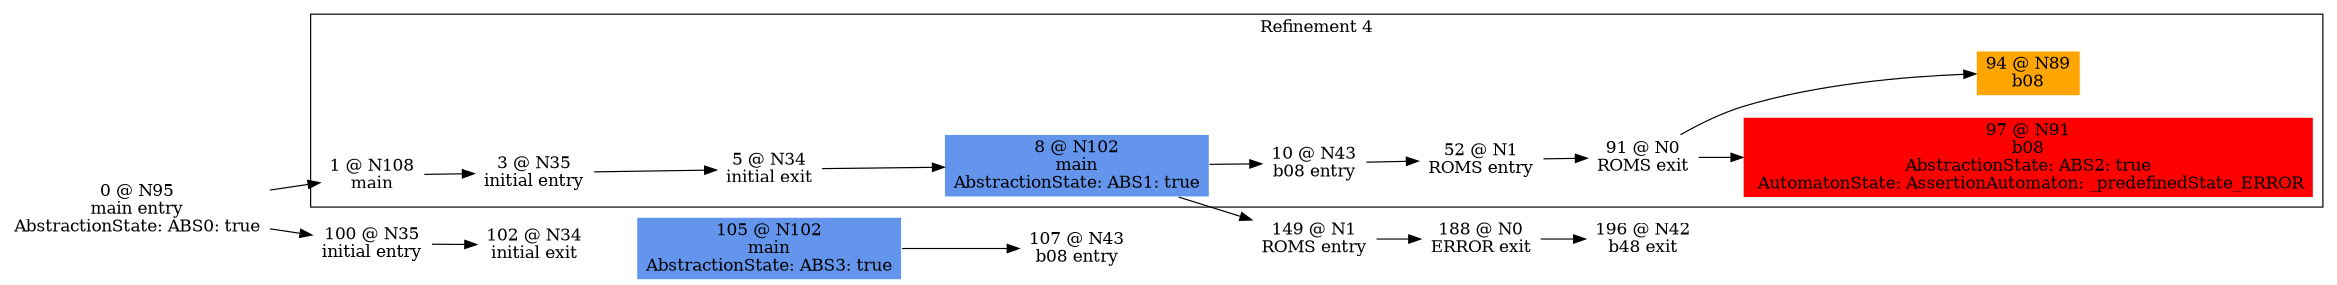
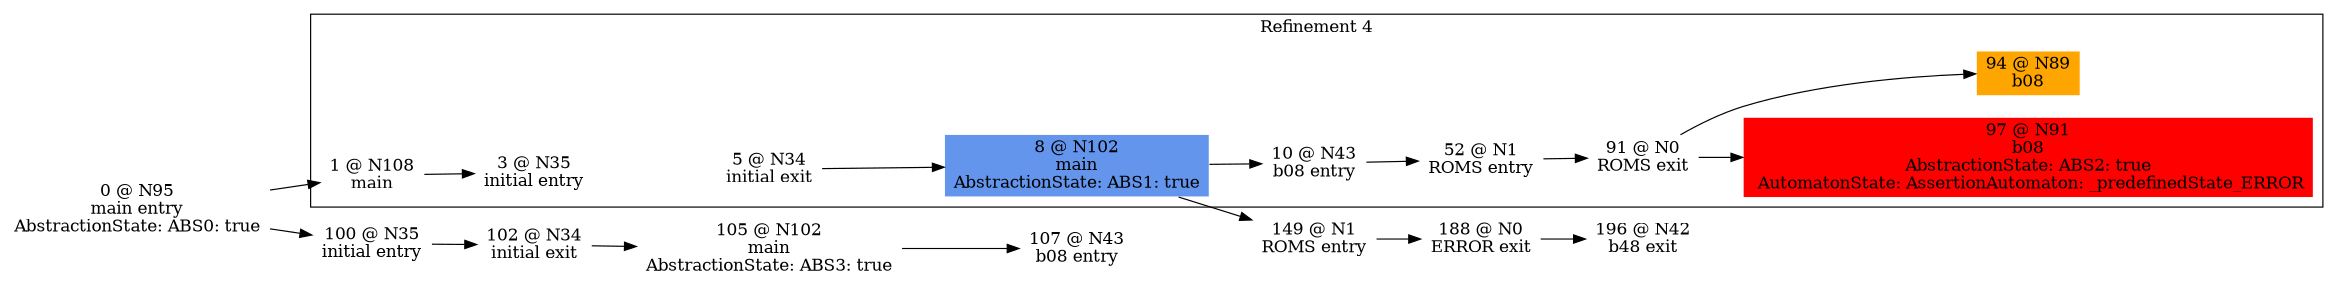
  digraph {
    rankdir=LR
    node [color=white shape=box style=filled]
    n1 [label="1 @ N108\nmain\n"]
    n2 [label="3 @ N35\ninitial entry\n"]
    n3 [label="5 @ N34\ninitial exit\n"]
    n4 [fillcolor=cornflowerblue label="8 @ N102\nmain\nAbstractionState: ABS1: true\n"]
    n5 [label="10 @ N43\nb08 entry\n"]
    n6 [label="52 @ N1\nROMS entry\n"]
    n7 [label="91 @ N0\nROMS exit\n"]
    n8 [fillcolor=red label="97 @ N91\nb08\nAbstractionState: ABS2: true\n AutomatonState: AssertionAutomaton: _predefinedState_ERROR\n"]
    n9 [fillcolor=orange label="94 @ N89\nb08\n"]
    n10 [label="149 @ N1\nROMS entry\n"]
    n11 [fillcolor=white label="0 @ N95\nmain entry\nAbstractionState: ABS0: true\n"]
    n12 [label="100 @ N35\ninitial entry\n"]
    n13 [label="102 @ N34\ninitial exit\n"]
-   n14 [fillcolor=cornflowerblue label="105 @ N102\nmain\nAbstractionState: ABS3: true\n"]
+   n14 [fillcolor=white label="105 @ N102\nmain\nAbstractionState: ABS3: true\n"]
    n15 [label="107 @ N43\nb08 entry\n"]
    n16 [label="188 @ N0\nERROR exit\n"]
    n17 [label="196 @ N42\nb48 exit\n"]
    subgraph cluster_1 {
      label="Refinement 4"
      n1
      n2
      n3
      n4
      n5
      n6
      n7
      n8
      n9
    }
    n1 -> n2
-   n2 -> n3
    n3 -> n4
    n4 -> n5
    n4 -> n10
    n5 -> n6
    n6 -> n7
    n7 -> n8
    n7 -> n9
    n10 -> n16
    n11 -> n1
    n11 -> n12
    n12 -> n13
+   n13 -> n14
    n14 -> n15
    n16 -> n17
  }
